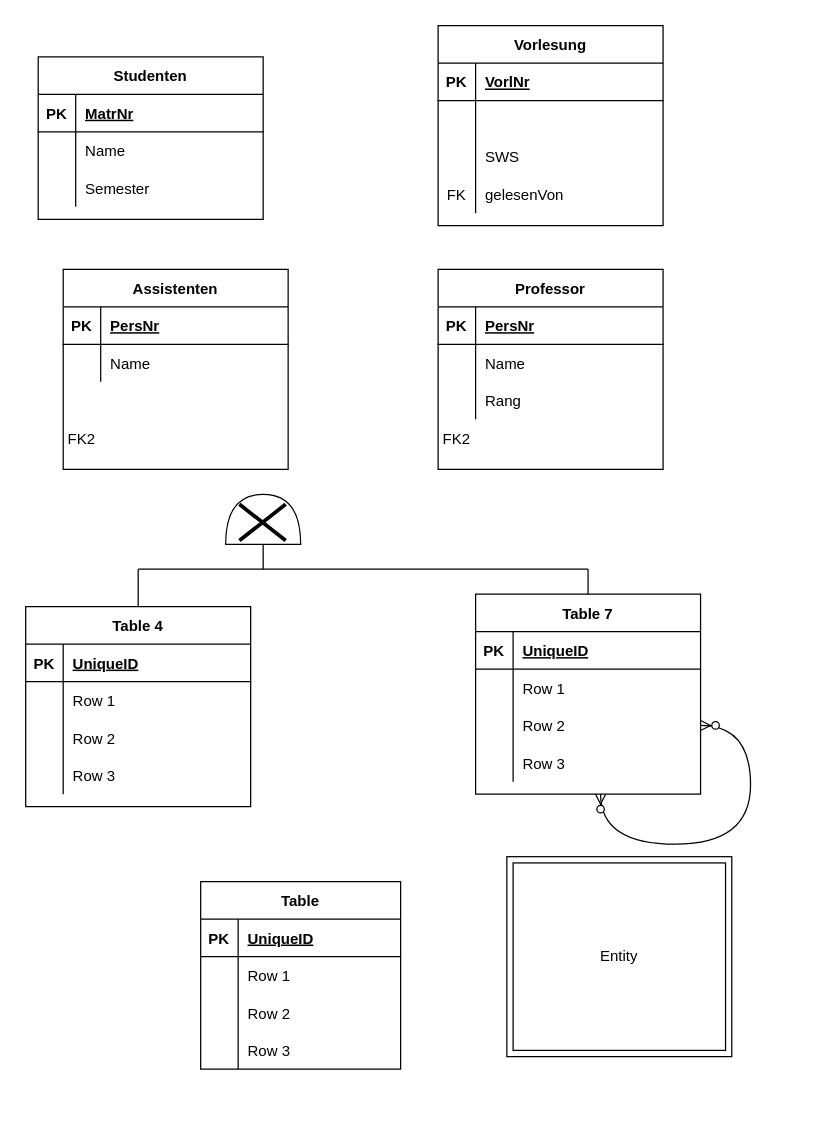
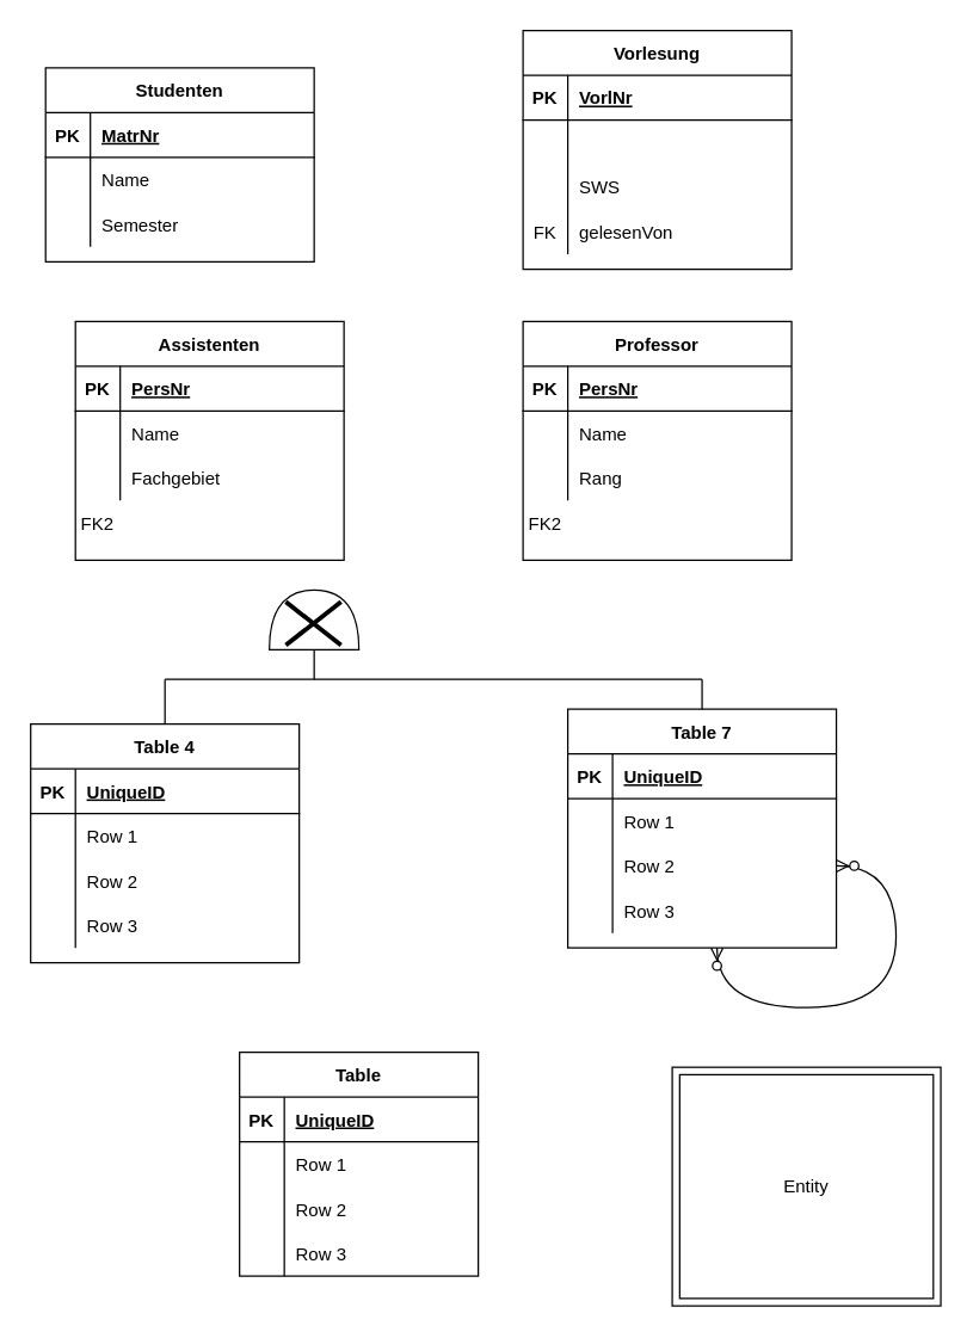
  <mxCell id="0" />
  <mxCell id="1" parent="0" />
- <mxCell id="2" value="Entity" style="shape=ext;margin=3;double=1;whiteSpace=wrap;html=1;align=center;strokeWidth=1;" parent="1" vertex="1"><mxGeometry x="405" y="685" width="180" height="160" as="geometry" /></mxCell>
+ <mxCell id="2" value="Entity" style="shape=ext;margin=3;double=1;whiteSpace=wrap;html=1;align=center;strokeWidth=1;" parent="1" vertex="1"><mxGeometry x="450" y="715" width="180" height="160" as="geometry" /></mxCell>
  <mxCell id="3" value="Studenten" style="shape=table;startSize=30;container=1;collapsible=1;childLayout=tableLayout;fixedRows=1;rowLines=0;fontStyle=1;align=center;resizeLast=1;" parent="1" vertex="1"><mxGeometry x="30" y="45" width="180" height="130" as="geometry" /></mxCell>
  <mxCell id="4" value="" style="shape=partialRectangle;collapsible=0;dropTarget=0;pointerEvents=0;fillColor=none;top=0;left=0;bottom=1;right=0;points=[[0,0.5],[1,0.5]];portConstraint=eastwest;" parent="3" vertex="1"><mxGeometry y="30" width="180" height="30" as="geometry" /></mxCell>
  <mxCell id="5" value="PK" style="shape=partialRectangle;connectable=0;fillColor=none;top=0;left=0;bottom=0;right=0;fontStyle=1;overflow=hidden;" parent="4" vertex="1"><mxGeometry width="30" height="30" as="geometry" /></mxCell>
  <mxCell id="6" value="MatrNr" style="shape=partialRectangle;connectable=0;fillColor=none;top=0;left=0;bottom=0;right=0;align=left;spacingLeft=6;fontStyle=5;overflow=hidden;" parent="4" vertex="1"><mxGeometry x="30" width="150" height="30" as="geometry" /></mxCell>
  <mxCell id="7" value="" style="shape=partialRectangle;collapsible=0;dropTarget=0;pointerEvents=0;fillColor=none;top=0;left=0;bottom=0;right=0;points=[[0,0.5],[1,0.5]];portConstraint=eastwest;" parent="3" vertex="1"><mxGeometry y="60" width="180" height="30" as="geometry" /></mxCell>
  <mxCell id="8" value="" style="shape=partialRectangle;connectable=0;fillColor=none;top=0;left=0;bottom=0;right=0;editable=1;overflow=hidden;" parent="7" vertex="1"><mxGeometry width="30" height="30" as="geometry" /></mxCell>
  <mxCell id="9" value="Name" style="shape=partialRectangle;connectable=0;fillColor=none;top=0;left=0;bottom=0;right=0;align=left;spacingLeft=6;overflow=hidden;" parent="7" vertex="1"><mxGeometry x="30" width="150" height="30" as="geometry" /></mxCell>
  <mxCell id="10" value="" style="shape=partialRectangle;collapsible=0;dropTarget=0;pointerEvents=0;fillColor=none;top=0;left=0;bottom=0;right=0;points=[[0,0.5],[1,0.5]];portConstraint=eastwest;" parent="3" vertex="1"><mxGeometry y="90" width="180" height="30" as="geometry" /></mxCell>
  <mxCell id="11" value="" style="shape=partialRectangle;connectable=0;fillColor=none;top=0;left=0;bottom=0;right=0;editable=1;overflow=hidden;" parent="10" vertex="1"><mxGeometry width="30" height="30" as="geometry" /></mxCell>
  <mxCell id="12" value="Semester" style="shape=partialRectangle;connectable=0;fillColor=none;top=0;left=0;bottom=0;right=0;align=left;spacingLeft=6;overflow=hidden;" parent="10" vertex="1"><mxGeometry x="30" width="150" height="30" as="geometry" /></mxCell>
  <mxCell id="13" value="Vorlesung" style="shape=table;startSize=30;container=1;collapsible=1;childLayout=tableLayout;fixedRows=1;rowLines=0;fontStyle=1;align=center;resizeLast=1;" parent="1" vertex="1"><mxGeometry x="350" y="20" width="180" height="160" as="geometry" /></mxCell>
  <mxCell id="14" value="" style="shape=partialRectangle;collapsible=0;dropTarget=0;pointerEvents=0;fillColor=none;top=0;left=0;bottom=1;right=0;points=[[0,0.5],[1,0.5]];portConstraint=eastwest;" parent="13" vertex="1"><mxGeometry y="30" width="180" height="30" as="geometry" /></mxCell>
  <mxCell id="15" value="PK" style="shape=partialRectangle;connectable=0;fillColor=none;top=0;left=0;bottom=0;right=0;fontStyle=1;overflow=hidden;" parent="14" vertex="1"><mxGeometry width="30" height="30" as="geometry" /></mxCell>
  <mxCell id="16" value="VorlNr" style="shape=partialRectangle;connectable=0;fillColor=none;top=0;left=0;bottom=0;right=0;align=left;spacingLeft=6;fontStyle=5;overflow=hidden;" parent="14" vertex="1"><mxGeometry x="30" width="150" height="30" as="geometry" /></mxCell>
  <mxCell id="17" value="" style="shape=partialRectangle;collapsible=0;dropTarget=0;pointerEvents=0;fillColor=none;top=0;left=0;bottom=0;right=0;points=[[0,0.5],[1,0.5]];portConstraint=eastwest;" parent="13" vertex="1"><mxGeometry y="60" width="180" height="30" as="geometry" /></mxCell>
  <mxCell id="18" value="" style="shape=partialRectangle;connectable=0;fillColor=none;top=0;left=0;bottom=0;right=0;editable=1;overflow=hidden;" parent="17" vertex="1"><mxGeometry width="30" height="30" as="geometry" /></mxCell>
  <mxCell id="19" value="" style="shape=partialRectangle;collapsible=0;dropTarget=0;pointerEvents=0;fillColor=none;top=0;left=0;bottom=0;right=0;points=[[0,0.5],[1,0.5]];portConstraint=eastwest;" parent="13" vertex="1"><mxGeometry y="90" width="180" height="30" as="geometry" /></mxCell>
  <mxCell id="20" value="" style="shape=partialRectangle;connectable=0;fillColor=none;top=0;left=0;bottom=0;right=0;editable=1;overflow=hidden;" parent="19" vertex="1"><mxGeometry width="30" height="30" as="geometry" /></mxCell>
  <mxCell id="21" value="SWS" style="shape=partialRectangle;connectable=0;fillColor=none;top=0;left=0;bottom=0;right=0;align=left;spacingLeft=6;overflow=hidden;" parent="19" vertex="1"><mxGeometry x="30" width="150" height="30" as="geometry" /></mxCell>
  <mxCell id="22" value="" style="shape=partialRectangle;collapsible=0;dropTarget=0;pointerEvents=0;fillColor=none;top=0;left=0;bottom=0;right=0;points=[[0,0.5],[1,0.5]];portConstraint=eastwest;" parent="13" vertex="1"><mxGeometry y="120" width="180" height="30" as="geometry" /></mxCell>
  <mxCell id="23" value="FK" style="shape=partialRectangle;connectable=0;fillColor=none;top=0;left=0;bottom=0;right=0;editable=1;overflow=hidden;" parent="22" vertex="1"><mxGeometry width="30" height="30" as="geometry" /></mxCell>
  <mxCell id="24" value="gelesenVon" style="shape=partialRectangle;connectable=0;fillColor=none;top=0;left=0;bottom=0;right=0;align=left;spacingLeft=6;overflow=hidden;" parent="22" vertex="1"><mxGeometry x="30" width="150" height="30" as="geometry" /></mxCell>
  <mxCell id="25" value="" style="shape=or;whiteSpace=wrap;html=1;rotation=-90;" parent="1" vertex="1"><mxGeometry x="190" y="385" width="40" height="60" as="geometry" /></mxCell>
  <mxCell id="26" value="" style="shape=umlDestroy;whiteSpace=wrap;html=1;strokeWidth=3;" parent="1" vertex="1"><mxGeometry x="191" y="403" width="37" height="29" as="geometry" /></mxCell>
  <mxCell id="27" value="Table 7" style="shape=table;startSize=30;container=1;collapsible=1;childLayout=tableLayout;fixedRows=1;rowLines=0;fontStyle=1;align=center;resizeLast=1;" parent="1" vertex="1"><mxGeometry x="380" y="475" width="180" height="160" as="geometry" /></mxCell>
  <mxCell id="28" value="" style="shape=partialRectangle;collapsible=0;dropTarget=0;pointerEvents=0;fillColor=none;top=0;left=0;bottom=1;right=0;points=[[0,0.5],[1,0.5]];portConstraint=eastwest;" parent="27" vertex="1"><mxGeometry y="30" width="180" height="30" as="geometry" /></mxCell>
  <mxCell id="29" value="PK" style="shape=partialRectangle;connectable=0;fillColor=none;top=0;left=0;bottom=0;right=0;fontStyle=1;overflow=hidden;" parent="28" vertex="1"><mxGeometry width="30" height="30" as="geometry" /></mxCell>
  <mxCell id="30" value="UniqueID" style="shape=partialRectangle;connectable=0;fillColor=none;top=0;left=0;bottom=0;right=0;align=left;spacingLeft=6;fontStyle=5;overflow=hidden;" parent="28" vertex="1"><mxGeometry x="30" width="150" height="30" as="geometry" /></mxCell>
  <mxCell id="31" value="" style="shape=partialRectangle;collapsible=0;dropTarget=0;pointerEvents=0;fillColor=none;top=0;left=0;bottom=0;right=0;points=[[0,0.5],[1,0.5]];portConstraint=eastwest;" parent="27" vertex="1"><mxGeometry y="60" width="180" height="30" as="geometry" /></mxCell>
  <mxCell id="32" value="" style="shape=partialRectangle;connectable=0;fillColor=none;top=0;left=0;bottom=0;right=0;editable=1;overflow=hidden;" parent="31" vertex="1"><mxGeometry width="30" height="30" as="geometry" /></mxCell>
  <mxCell id="33" value="Row 1" style="shape=partialRectangle;connectable=0;fillColor=none;top=0;left=0;bottom=0;right=0;align=left;spacingLeft=6;overflow=hidden;" parent="31" vertex="1"><mxGeometry x="30" width="150" height="30" as="geometry" /></mxCell>
  <mxCell id="34" value="" style="shape=partialRectangle;collapsible=0;dropTarget=0;pointerEvents=0;fillColor=none;top=0;left=0;bottom=0;right=0;points=[[0,0.5],[1,0.5]];portConstraint=eastwest;" parent="27" vertex="1"><mxGeometry y="90" width="180" height="30" as="geometry" /></mxCell>
  <mxCell id="35" value="" style="shape=partialRectangle;connectable=0;fillColor=none;top=0;left=0;bottom=0;right=0;editable=1;overflow=hidden;" parent="34" vertex="1"><mxGeometry width="30" height="30" as="geometry" /></mxCell>
  <mxCell id="36" value="Row 2" style="shape=partialRectangle;connectable=0;fillColor=none;top=0;left=0;bottom=0;right=0;align=left;spacingLeft=6;overflow=hidden;" parent="34" vertex="1"><mxGeometry x="30" width="150" height="30" as="geometry" /></mxCell>
  <mxCell id="37" value="" style="shape=partialRectangle;collapsible=0;dropTarget=0;pointerEvents=0;fillColor=none;top=0;left=0;bottom=0;right=0;points=[[0,0.5],[1,0.5]];portConstraint=eastwest;" parent="27" vertex="1"><mxGeometry y="120" width="180" height="30" as="geometry" /></mxCell>
  <mxCell id="38" value="" style="shape=partialRectangle;connectable=0;fillColor=none;top=0;left=0;bottom=0;right=0;editable=1;overflow=hidden;" parent="37" vertex="1"><mxGeometry width="30" height="30" as="geometry" /></mxCell>
  <mxCell id="39" value="Row 3" style="shape=partialRectangle;connectable=0;fillColor=none;top=0;left=0;bottom=0;right=0;align=left;spacingLeft=6;overflow=hidden;" parent="37" vertex="1"><mxGeometry x="30" width="150" height="30" as="geometry" /></mxCell>
  <mxCell id="40" value="" style="edgeStyle=orthogonalEdgeStyle;fontSize=12;html=1;endArrow=ERzeroToMany;endFill=1;startArrow=ERzeroToMany;orthogonalLoop=1;jumpStyle=sharp;exitX=1;exitY=0.5;exitDx=0;exitDy=0;curved=1;" parent="27" source="34" edge="1"><mxGeometry width="100" height="100" relative="1" as="geometry"><mxPoint x="235" y="308" as="sourcePoint" /><mxPoint x="100" y="160" as="targetPoint" /><Array as="points"><mxPoint x="220" y="105" /><mxPoint x="220" y="200" /><mxPoint x="100" y="200" /></Array></mxGeometry></mxCell>
  <mxCell id="41" value="" style="endArrow=none;html=1;rounded=0;entryX=0.5;entryY=0;entryDx=0;entryDy=0;" parent="1" target="27" edge="1"><mxGeometry relative="1" as="geometry"><mxPoint x="470" y="455" as="sourcePoint" /><mxPoint x="390" y="185" as="targetPoint" /></mxGeometry></mxCell>
  <mxCell id="42" value="Table 4" style="shape=table;startSize=30;container=1;collapsible=1;childLayout=tableLayout;fixedRows=1;rowLines=0;fontStyle=1;align=center;resizeLast=1;" parent="1" vertex="1"><mxGeometry x="20" y="485" width="180" height="160" as="geometry" /></mxCell>
  <mxCell id="43" value="" style="shape=partialRectangle;collapsible=0;dropTarget=0;pointerEvents=0;fillColor=none;top=0;left=0;bottom=1;right=0;points=[[0,0.5],[1,0.5]];portConstraint=eastwest;" parent="42" vertex="1"><mxGeometry y="30" width="180" height="30" as="geometry" /></mxCell>
  <mxCell id="44" value="PK" style="shape=partialRectangle;connectable=0;fillColor=none;top=0;left=0;bottom=0;right=0;fontStyle=1;overflow=hidden;" parent="43" vertex="1"><mxGeometry width="30" height="30" as="geometry" /></mxCell>
  <mxCell id="45" value="UniqueID" style="shape=partialRectangle;connectable=0;fillColor=none;top=0;left=0;bottom=0;right=0;align=left;spacingLeft=6;fontStyle=5;overflow=hidden;" parent="43" vertex="1"><mxGeometry x="30" width="150" height="30" as="geometry" /></mxCell>
  <mxCell id="46" value="" style="shape=partialRectangle;collapsible=0;dropTarget=0;pointerEvents=0;fillColor=none;top=0;left=0;bottom=0;right=0;points=[[0,0.5],[1,0.5]];portConstraint=eastwest;" parent="42" vertex="1"><mxGeometry y="60" width="180" height="30" as="geometry" /></mxCell>
  <mxCell id="47" value="" style="shape=partialRectangle;connectable=0;fillColor=none;top=0;left=0;bottom=0;right=0;editable=1;overflow=hidden;" parent="46" vertex="1"><mxGeometry width="30" height="30" as="geometry" /></mxCell>
  <mxCell id="48" value="Row 1" style="shape=partialRectangle;connectable=0;fillColor=none;top=0;left=0;bottom=0;right=0;align=left;spacingLeft=6;overflow=hidden;" parent="46" vertex="1"><mxGeometry x="30" width="150" height="30" as="geometry" /></mxCell>
  <mxCell id="49" value="" style="shape=partialRectangle;collapsible=0;dropTarget=0;pointerEvents=0;fillColor=none;top=0;left=0;bottom=0;right=0;points=[[0,0.5],[1,0.5]];portConstraint=eastwest;" parent="42" vertex="1"><mxGeometry y="90" width="180" height="30" as="geometry" /></mxCell>
  <mxCell id="50" value="" style="shape=partialRectangle;connectable=0;fillColor=none;top=0;left=0;bottom=0;right=0;editable=1;overflow=hidden;" parent="49" vertex="1"><mxGeometry width="30" height="30" as="geometry" /></mxCell>
  <mxCell id="51" value="Row 2" style="shape=partialRectangle;connectable=0;fillColor=none;top=0;left=0;bottom=0;right=0;align=left;spacingLeft=6;overflow=hidden;" parent="49" vertex="1"><mxGeometry x="30" width="150" height="30" as="geometry" /></mxCell>
  <mxCell id="52" value="" style="shape=partialRectangle;collapsible=0;dropTarget=0;pointerEvents=0;fillColor=none;top=0;left=0;bottom=0;right=0;points=[[0,0.5],[1,0.5]];portConstraint=eastwest;" parent="42" vertex="1"><mxGeometry y="120" width="180" height="30" as="geometry" /></mxCell>
  <mxCell id="53" value="" style="shape=partialRectangle;connectable=0;fillColor=none;top=0;left=0;bottom=0;right=0;editable=1;overflow=hidden;" parent="52" vertex="1"><mxGeometry width="30" height="30" as="geometry" /></mxCell>
  <mxCell id="54" value="Row 3" style="shape=partialRectangle;connectable=0;fillColor=none;top=0;left=0;bottom=0;right=0;align=left;spacingLeft=6;overflow=hidden;" parent="52" vertex="1"><mxGeometry x="30" width="150" height="30" as="geometry" /></mxCell>
  <mxCell id="55" value="" style="endArrow=none;html=1;rounded=0;entryX=0.5;entryY=0;entryDx=0;entryDy=0;" parent="1" target="42" edge="1"><mxGeometry relative="1" as="geometry"><mxPoint x="110" y="455" as="sourcePoint" /><mxPoint x="390" y="285" as="targetPoint" /></mxGeometry></mxCell>
  <mxCell id="56" value="" style="endArrow=none;html=1;rounded=0;" parent="1" edge="1"><mxGeometry relative="1" as="geometry"><mxPoint x="110" y="455" as="sourcePoint" /><mxPoint x="470" y="455" as="targetPoint" /></mxGeometry></mxCell>
  <mxCell id="57" value="" style="endArrow=none;html=1;rounded=0;exitX=0;exitY=0.5;exitDx=0;exitDy=0;exitPerimeter=0;" parent="1" source="25" edge="1"><mxGeometry relative="1" as="geometry"><mxPoint x="230" y="485" as="sourcePoint" /><mxPoint x="210" y="455" as="targetPoint" /></mxGeometry></mxCell>
  <mxCell id="58" value="Table" style="shape=table;startSize=30;container=1;collapsible=1;childLayout=tableLayout;fixedRows=1;rowLines=0;fontStyle=1;align=center;resizeLast=1;strokeWidth=1;perimeterSpacing=0;swimlaneFillColor=none;shadow=0;sketch=0;" parent="1" vertex="1"><mxGeometry x="160" y="705" width="160" height="150" as="geometry" /></mxCell>
  <mxCell id="59" value="" style="shape=partialRectangle;collapsible=0;dropTarget=0;pointerEvents=0;fillColor=none;top=0;left=0;bottom=1;right=0;points=[[0,0.5],[1,0.5]];portConstraint=eastwest;" parent="58" vertex="1"><mxGeometry y="30" width="160" height="30" as="geometry" /></mxCell>
  <mxCell id="60" value="PK" style="shape=partialRectangle;connectable=0;fillColor=none;top=0;left=0;bottom=0;right=0;fontStyle=1;overflow=hidden;" parent="59" vertex="1"><mxGeometry width="30" height="30" as="geometry" /></mxCell>
  <mxCell id="61" value="UniqueID" style="shape=partialRectangle;connectable=0;fillColor=none;top=0;left=0;bottom=0;right=0;align=left;spacingLeft=6;fontStyle=5;overflow=hidden;" parent="59" vertex="1"><mxGeometry x="30" width="130" height="30" as="geometry" /></mxCell>
  <mxCell id="62" value="" style="shape=partialRectangle;collapsible=0;dropTarget=0;pointerEvents=0;fillColor=none;top=0;left=0;bottom=0;right=0;points=[[0,0.5],[1,0.5]];portConstraint=eastwest;shadow=0;" parent="58" vertex="1"><mxGeometry y="60" width="160" height="30" as="geometry" /></mxCell>
  <mxCell id="63" value="" style="shape=partialRectangle;connectable=0;fillColor=none;top=0;left=0;bottom=0;right=0;editable=1;overflow=hidden;" parent="62" vertex="1"><mxGeometry width="30" height="30" as="geometry" /></mxCell>
  <mxCell id="64" value="Row 1" style="shape=partialRectangle;connectable=0;fillColor=none;top=0;left=0;bottom=0;right=0;align=left;spacingLeft=6;overflow=hidden;" parent="62" vertex="1"><mxGeometry x="30" width="130" height="30" as="geometry" /></mxCell>
  <mxCell id="65" value="" style="shape=partialRectangle;collapsible=0;dropTarget=0;pointerEvents=0;fillColor=none;top=0;left=0;bottom=0;right=0;points=[[0,0.5],[1,0.5]];portConstraint=eastwest;" parent="58" vertex="1"><mxGeometry y="90" width="160" height="30" as="geometry" /></mxCell>
  <mxCell id="66" value="" style="shape=partialRectangle;connectable=0;fillColor=none;top=0;left=0;bottom=0;right=0;editable=1;overflow=hidden;" parent="65" vertex="1"><mxGeometry width="30" height="30" as="geometry" /></mxCell>
  <mxCell id="67" value="Row 2" style="shape=partialRectangle;connectable=0;fillColor=none;top=0;left=0;bottom=0;right=0;align=left;spacingLeft=6;overflow=hidden;" parent="65" vertex="1"><mxGeometry x="30" width="130" height="30" as="geometry" /></mxCell>
  <mxCell id="68" value="" style="shape=partialRectangle;collapsible=0;dropTarget=0;pointerEvents=0;fillColor=none;top=0;left=0;bottom=0;right=0;points=[[0,0.5],[1,0.5]];portConstraint=eastwest;" parent="58" vertex="1"><mxGeometry y="120" width="160" height="30" as="geometry" /></mxCell>
  <mxCell id="69" value="" style="shape=partialRectangle;connectable=0;fillColor=none;top=0;left=0;bottom=0;right=0;editable=1;overflow=hidden;" parent="68" vertex="1"><mxGeometry width="30" height="30" as="geometry" /></mxCell>
  <mxCell id="70" value="Row 3" style="shape=partialRectangle;connectable=0;fillColor=none;top=0;left=0;bottom=0;right=0;align=left;spacingLeft=6;overflow=hidden;" parent="68" vertex="1"><mxGeometry x="30" width="130" height="30" as="geometry" /></mxCell>
  <mxCell id="71" value="Assistenten" style="shape=table;startSize=30;container=1;collapsible=1;childLayout=tableLayout;fixedRows=1;rowLines=0;fontStyle=1;align=center;resizeLast=1;" vertex="1" parent="1"><mxGeometry x="50" y="215" width="180" height="160" as="geometry" /></mxCell>
  <mxCell id="72" value="" style="shape=partialRectangle;collapsible=0;dropTarget=0;pointerEvents=0;fillColor=none;top=0;left=0;bottom=1;right=0;points=[[0,0.5],[1,0.5]];portConstraint=eastwest;" vertex="1" parent="71"><mxGeometry y="30" width="180" height="30" as="geometry" /></mxCell>
  <mxCell id="73" value="PK" style="shape=partialRectangle;connectable=0;fillColor=none;top=0;left=0;bottom=0;right=0;fontStyle=1;overflow=hidden;" vertex="1" parent="72"><mxGeometry width="30" height="30" as="geometry" /></mxCell>
  <mxCell id="74" value="PersNr" style="shape=partialRectangle;connectable=0;fillColor=none;top=0;left=0;bottom=0;right=0;align=left;spacingLeft=6;fontStyle=5;overflow=hidden;" vertex="1" parent="72"><mxGeometry x="30" width="150" height="30" as="geometry" /></mxCell>
  <mxCell id="75" value="" style="shape=partialRectangle;collapsible=0;dropTarget=0;pointerEvents=0;fillColor=none;top=0;left=0;bottom=0;right=0;points=[[0,0.5],[1,0.5]];portConstraint=eastwest;" vertex="1" parent="71"><mxGeometry y="60" width="180" height="30" as="geometry" /></mxCell>
  <mxCell id="76" value="" style="shape=partialRectangle;connectable=0;fillColor=none;top=0;left=0;bottom=0;right=0;editable=1;overflow=hidden;" vertex="1" parent="75"><mxGeometry width="30" height="30" as="geometry" /></mxCell>
  <mxCell id="77" value="Name" style="shape=partialRectangle;connectable=0;fillColor=none;top=0;left=0;bottom=0;right=0;align=left;spacingLeft=6;overflow=hidden;" vertex="1" parent="75"><mxGeometry x="30" width="150" height="30" as="geometry" /></mxCell>
  <mxCell id="78" value="" style="shape=partialRectangle;collapsible=0;dropTarget=0;pointerEvents=0;fillColor=none;top=0;left=0;bottom=0;right=0;points=[[0,0.5],[1,0.5]];portConstraint=eastwest;" vertex="1" parent="71"><mxGeometry y="90" width="180" height="30" as="geometry" /></mxCell>
  <mxCell id="79" value="" style="shape=partialRectangle;connectable=0;fillColor=none;top=0;left=0;bottom=0;right=0;editable=1;overflow=hidden;" vertex="1" parent="78"><mxGeometry width="30" height="30" as="geometry" /></mxCell>
+ <mxCell id="80" value="Fachgebiet" style="shape=partialRectangle;connectable=0;fillColor=none;top=0;left=0;bottom=0;right=0;align=left;spacingLeft=6;overflow=hidden;" vertex="1" parent="78"><mxGeometry x="30" width="150" height="30" as="geometry" /></mxCell>
  <mxCell id="81" value="" style="shape=partialRectangle;collapsible=0;dropTarget=0;pointerEvents=0;fillColor=none;top=0;left=0;bottom=0;right=0;points=[[0,0.5],[1,0.5]];portConstraint=eastwest;" vertex="1" parent="71"><mxGeometry y="120" width="180" height="30" as="geometry" /></mxCell>
  <mxCell id="82" value="FK2" style="shape=partialRectangle;connectable=0;fillColor=none;top=0;left=0;bottom=0;right=0;editable=1;overflow=hidden;" vertex="1" parent="81"><mxGeometry width="30" height="30" as="geometry" /></mxCell>
  <mxCell id="83" value="Professor" style="shape=table;startSize=30;container=1;collapsible=1;childLayout=tableLayout;fixedRows=1;rowLines=0;fontStyle=1;align=center;resizeLast=1;" vertex="1" parent="1"><mxGeometry x="350" y="215" width="180" height="160" as="geometry" /></mxCell>
  <mxCell id="84" value="" style="shape=partialRectangle;collapsible=0;dropTarget=0;pointerEvents=0;fillColor=none;top=0;left=0;bottom=1;right=0;points=[[0,0.5],[1,0.5]];portConstraint=eastwest;" vertex="1" parent="83"><mxGeometry y="30" width="180" height="30" as="geometry" /></mxCell>
  <mxCell id="85" value="PK" style="shape=partialRectangle;connectable=0;fillColor=none;top=0;left=0;bottom=0;right=0;fontStyle=1;overflow=hidden;" vertex="1" parent="84"><mxGeometry width="30" height="30" as="geometry" /></mxCell>
  <mxCell id="86" value="PersNr" style="shape=partialRectangle;connectable=0;fillColor=none;top=0;left=0;bottom=0;right=0;align=left;spacingLeft=6;fontStyle=5;overflow=hidden;" vertex="1" parent="84"><mxGeometry x="30" width="150" height="30" as="geometry" /></mxCell>
  <mxCell id="87" value="" style="shape=partialRectangle;collapsible=0;dropTarget=0;pointerEvents=0;fillColor=none;top=0;left=0;bottom=0;right=0;points=[[0,0.5],[1,0.5]];portConstraint=eastwest;" vertex="1" parent="83"><mxGeometry y="60" width="180" height="30" as="geometry" /></mxCell>
  <mxCell id="88" value="" style="shape=partialRectangle;connectable=0;fillColor=none;top=0;left=0;bottom=0;right=0;editable=1;overflow=hidden;" vertex="1" parent="87"><mxGeometry width="30" height="30" as="geometry" /></mxCell>
  <mxCell id="89" value="Name" style="shape=partialRectangle;connectable=0;fillColor=none;top=0;left=0;bottom=0;right=0;align=left;spacingLeft=6;overflow=hidden;" vertex="1" parent="87"><mxGeometry x="30" width="150" height="30" as="geometry" /></mxCell>
  <mxCell id="90" value="" style="shape=partialRectangle;collapsible=0;dropTarget=0;pointerEvents=0;fillColor=none;top=0;left=0;bottom=0;right=0;points=[[0,0.5],[1,0.5]];portConstraint=eastwest;" vertex="1" parent="83"><mxGeometry y="90" width="180" height="30" as="geometry" /></mxCell>
  <mxCell id="91" value="" style="shape=partialRectangle;connectable=0;fillColor=none;top=0;left=0;bottom=0;right=0;editable=1;overflow=hidden;" vertex="1" parent="90"><mxGeometry width="30" height="30" as="geometry" /></mxCell>
  <mxCell id="92" value="Rang" style="shape=partialRectangle;connectable=0;fillColor=none;top=0;left=0;bottom=0;right=0;align=left;spacingLeft=6;overflow=hidden;" vertex="1" parent="90"><mxGeometry x="30" width="150" height="30" as="geometry" /></mxCell>
  <mxCell id="93" value="" style="shape=partialRectangle;collapsible=0;dropTarget=0;pointerEvents=0;fillColor=none;top=0;left=0;bottom=0;right=0;points=[[0,0.5],[1,0.5]];portConstraint=eastwest;" vertex="1" parent="83"><mxGeometry y="120" width="180" height="30" as="geometry" /></mxCell>
  <mxCell id="94" value="FK2" style="shape=partialRectangle;connectable=0;fillColor=none;top=0;left=0;bottom=0;right=0;editable=1;overflow=hidden;" vertex="1" parent="93"><mxGeometry width="30" height="30" as="geometry" /></mxCell>
